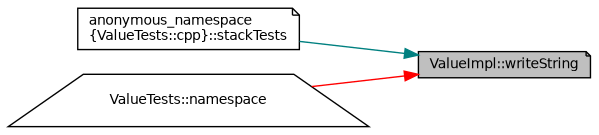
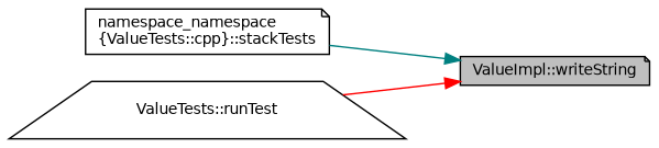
  digraph {
    rankdir=RL
    node [color=black fillcolor=white fontname=Helvetica fontsize=10 shape=note style=filled]
    edge [dir=back fontname=Helvetica fontsize=10 labelfontname=Helvetica labelfontsize=10 style=solid]
    n1 [fillcolor=grey75 fontcolor=black height=0.2 label="ValueImpl::writeString" width=0.4]
-   n2 [height=0.2 label="anonymous_namespace\l\{ValueTests::cpp\}::stackTests" width=0.4]
-   n3 [height=0.2 label="ValueTests::namespace" shape=trapezium width=0.4]
+   n2 [height=0.2 label="namespace_namespace\l\{ValueTests::cpp\}::stackTests" width=0.4]
+   n3 [height=0.2 label="ValueTests::runTest" shape=trapezium width=0.4]
    n1 -> n2 [color=teal]
    n1 -> n3 [color=red]
  }
